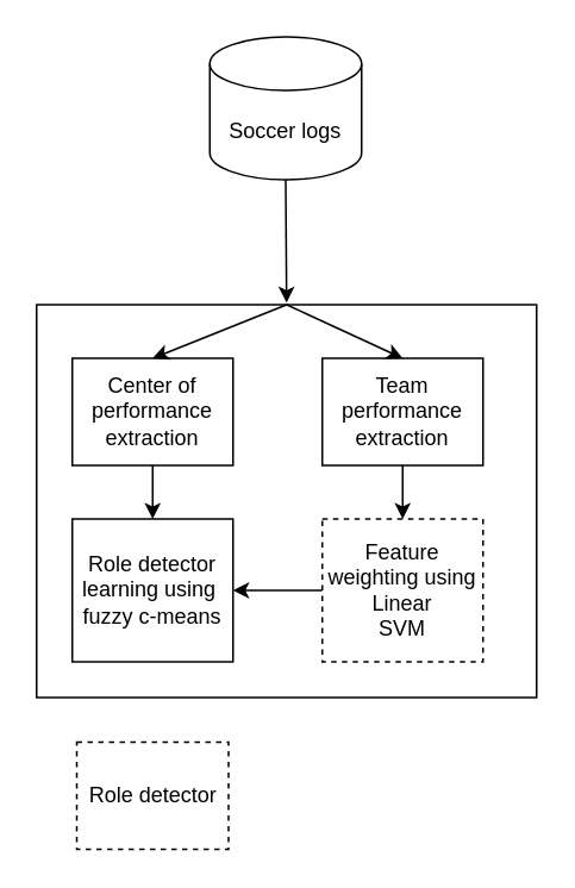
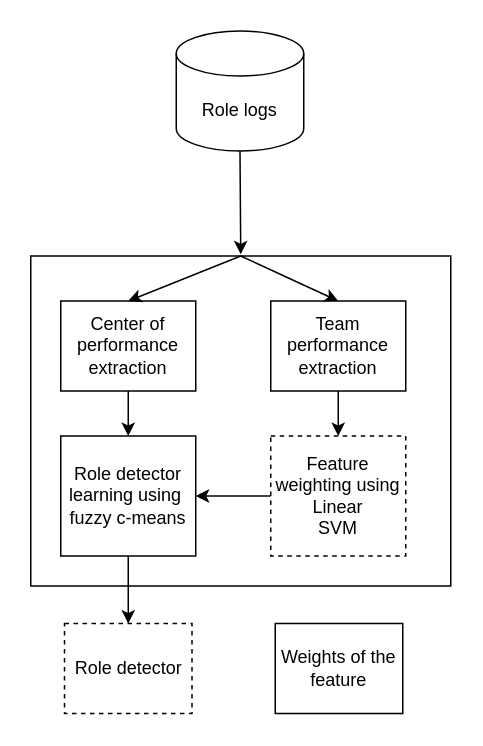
  <mxCell id="0" />
  <mxCell id="1" parent="0" />
  <mxCell id="2" value="" style="rounded=0;whiteSpace=wrap;html=1;" vertex="1" parent="1"><mxGeometry x="20" y="170" width="280" height="220" as="geometry" /></mxCell>
  <mxCell id="3" value="" style="edgeStyle=orthogonalEdgeStyle;rounded=0;orthogonalLoop=1;jettySize=auto;html=1;" edge="1" parent="1" source="4" target="10"><mxGeometry relative="1" as="geometry" /></mxCell>
  <mxCell id="4" value="Team performance extraction" style="rounded=0;whiteSpace=wrap;html=1;" vertex="1" parent="1"><mxGeometry x="180" y="200" width="90" height="60" as="geometry" /></mxCell>
+ <mxCell id="5" value="" style="edgeStyle=orthogonalEdgeStyle;rounded=0;orthogonalLoop=1;jettySize=auto;html=1;" edge="1" parent="1" source="6" target="15"><mxGeometry relative="1" as="geometry" /></mxCell>
  <mxCell id="6" value="Role detector learning using&amp;nbsp;&lt;div&gt;fuzzy c-means&lt;/div&gt;" style="rounded=0;whiteSpace=wrap;html=1;" vertex="1" parent="1"><mxGeometry x="40" y="290" width="90" height="80" as="geometry" /></mxCell>
  <mxCell id="7" value="" style="edgeStyle=orthogonalEdgeStyle;rounded=0;orthogonalLoop=1;jettySize=auto;html=1;" edge="1" parent="1" source="8" target="6"><mxGeometry relative="1" as="geometry" /></mxCell>
  <mxCell id="8" value="Center of performance extraction" style="rounded=0;whiteSpace=wrap;html=1;" vertex="1" parent="1"><mxGeometry x="40" y="200" width="90" height="60" as="geometry" /></mxCell>
  <mxCell id="9" value="" style="edgeStyle=orthogonalEdgeStyle;rounded=0;orthogonalLoop=1;jettySize=auto;html=1;" edge="1" parent="1" source="10" target="6"><mxGeometry relative="1" as="geometry" /></mxCell>
  <mxCell id="10" value="Feature weighting using Linear&lt;br&gt;&lt;span style=&quot;background-color: initial;&quot;&gt;SVM&lt;/span&gt;" style="rounded=0;whiteSpace=wrap;html=1;dashed=1;" vertex="1" parent="1"><mxGeometry x="180" y="290" width="90" height="80" as="geometry" /></mxCell>
  <mxCell id="11" value="" style="endArrow=classic;html=1;rounded=0;entryX=0.5;entryY=0;entryDx=0;entryDy=0;" edge="1" parent="1" target="8"><mxGeometry width="50" height="50" relative="1" as="geometry"><mxPoint x="160" y="170" as="sourcePoint" /><mxPoint x="210" y="120" as="targetPoint" /></mxGeometry></mxCell>
  <mxCell id="12" value="" style="endArrow=classic;html=1;rounded=0;exitX=0.5;exitY=0;exitDx=0;exitDy=0;entryX=0.5;entryY=0;entryDx=0;entryDy=0;" edge="1" parent="1" source="2" target="4"><mxGeometry width="50" height="50" relative="1" as="geometry"><mxPoint x="390" y="380" as="sourcePoint" /><mxPoint x="440" y="330" as="targetPoint" /></mxGeometry></mxCell>
- <mxCell id="13" value="Soccer logs" style="shape=cylinder3;whiteSpace=wrap;html=1;boundedLbl=1;backgroundOutline=1;size=15;" vertex="1" parent="1"><mxGeometry x="117" y="20" width="85" height="80" as="geometry" /></mxCell>
+ <mxCell id="13" value="Role logs" style="shape=cylinder3;whiteSpace=wrap;html=1;boundedLbl=1;backgroundOutline=1;size=15;" vertex="1" parent="1"><mxGeometry x="117" y="20" width="85" height="80" as="geometry" /></mxCell>
  <mxCell id="14" value="" style="endArrow=classic;html=1;rounded=0;exitX=0.5;exitY=1;exitDx=0;exitDy=0;exitPerimeter=0;entryX=0.475;entryY=-0.005;entryDx=0;entryDy=0;entryPerimeter=0;" edge="1" parent="1"><mxGeometry width="50" height="50" relative="1" as="geometry"><mxPoint x="159.5" y="100" as="sourcePoint" /><mxPoint x="160" y="168.9" as="targetPoint" /></mxGeometry></mxCell>
  <mxCell id="15" value="Role detector" style="rounded=0;whiteSpace=wrap;html=1;dashed=1;" vertex="1" parent="1"><mxGeometry x="42.5" y="415" width="85" height="60" as="geometry" /></mxCell>
+ <mxCell id="16" value="Weights of the feature" style="rounded=0;whiteSpace=wrap;html=1;" vertex="1" parent="1"><mxGeometry x="183" y="415" width="85" height="60" as="geometry" /></mxCell>
